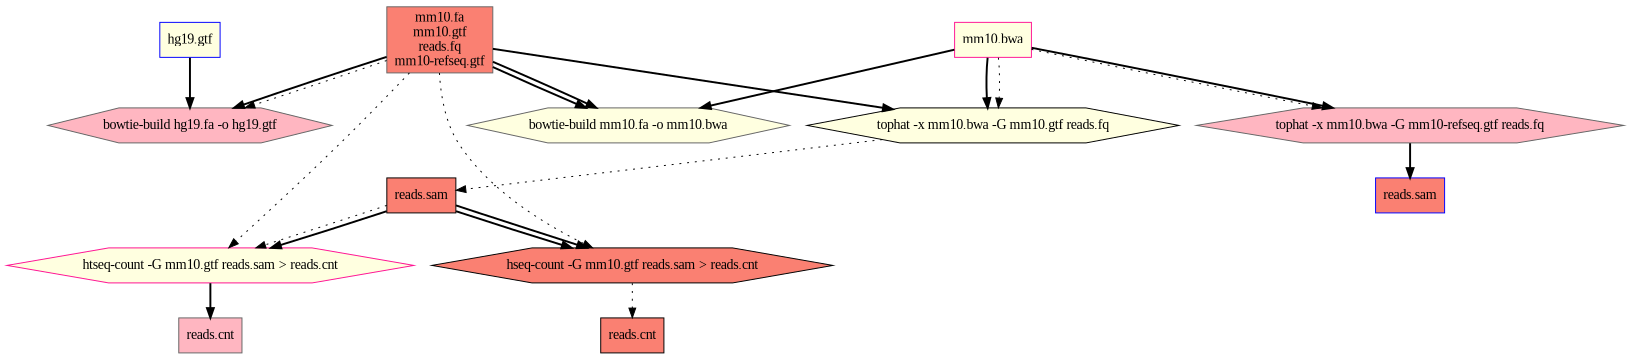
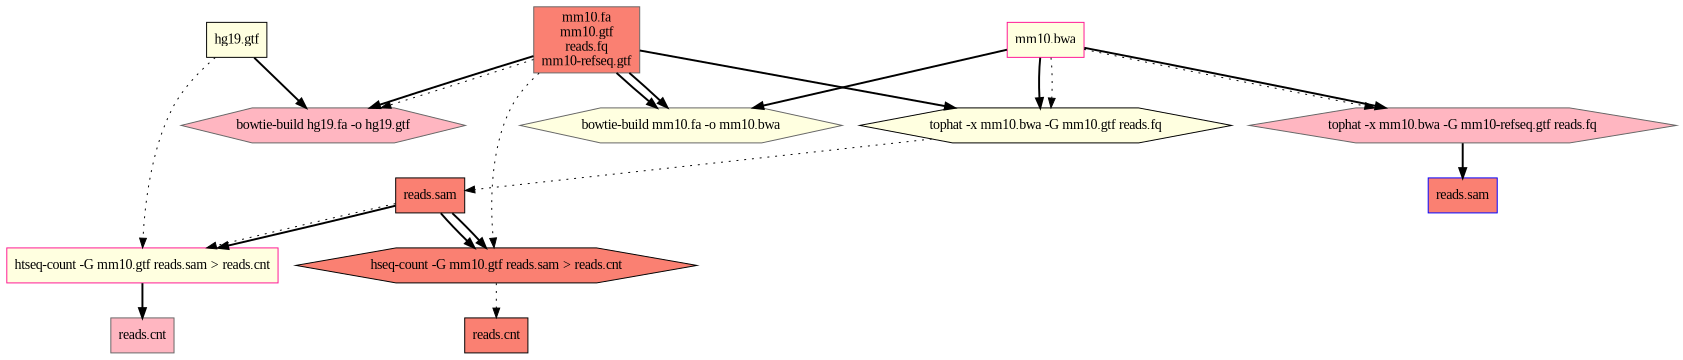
  digraph {
    fontname="Liberation Serif"
    rankdir=TB
    node [color=gray40 fillcolor=salmon fontname="Liberation Serif" shape=box style=filled]
    edge [fontname="Liberation Serif" style=bold]
    n1 [label="mm10.fa\nmm10.gtf\nreads.fq\nmm10-refseq.gtf"]
    n2 [fillcolor=lightyellow label="bowtie-build mm10.fa -o mm10.bwa" shape=hexagon]
    n3 [color=black fillcolor=lightyellow label="tophat -x mm10.bwa -G mm10.gtf reads.fq" shape=hexagon]
-   n4 [color=deeppink fillcolor=lightyellow label="htseq-count -G mm10.gtf reads.sam > reads.cnt" shape=hexagon]
+   n4 [color=deeppink fillcolor=lightyellow label="htseq-count -G mm10.gtf reads.sam > reads.cnt"]
    n5 [fillcolor=lightpink label="bowtie-build hg19.fa -o hg19.gtf" shape=hexagon]
    n6 [color=black label="hseq-count -G mm10.gtf reads.sam > reads.cnt" shape=hexagon]
    n7 [color=black label="reads.sam"]
    n8 [fillcolor=lightpink label="reads.cnt"]
    n9 [color=black label="reads.cnt"]
    n10 [color=deeppink fillcolor=lightyellow label="mm10.bwa"]
    n11 [fillcolor=lightpink label="tophat -x mm10.bwa -G mm10-refseq.gtf reads.fq" shape=hexagon]
    n12 [color=blue label="reads.sam"]
-   n13 [color=blue fillcolor=lightyellow label="hg19.gtf"]
+   n13 [color=black fillcolor=lightyellow label="hg19.gtf"]
    n1 -> n2
    n1 -> n2
    n1 -> n3
-   n1 -> n4 [style=dotted]
+   n13 -> n4 [style=dotted]
    n1 -> n5
    n1 -> n5 [style=dotted]
    n1 -> n6 [style=dotted]
    n3 -> n7 [style=dotted]
    n4 -> n8
    n6 -> n9 [style=dotted]
    n7 -> n4 [style=dotted]
    n7 -> n4
    n7 -> n6
    n7 -> n6
    n10 -> n2
    n10 -> n3
    n10 -> n3 [style=dotted]
    n10 -> n11 [style=dotted]
    n10 -> n11
    n11 -> n12
    n13 -> n5
  }
